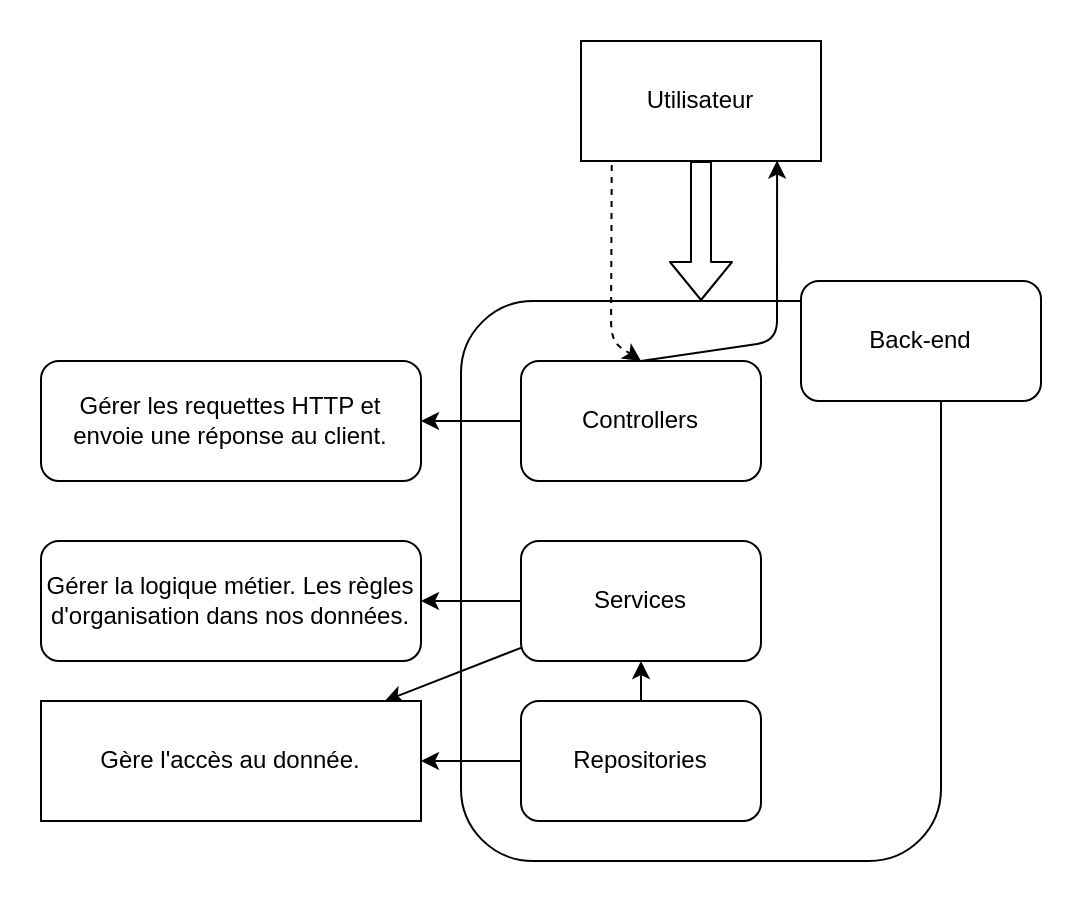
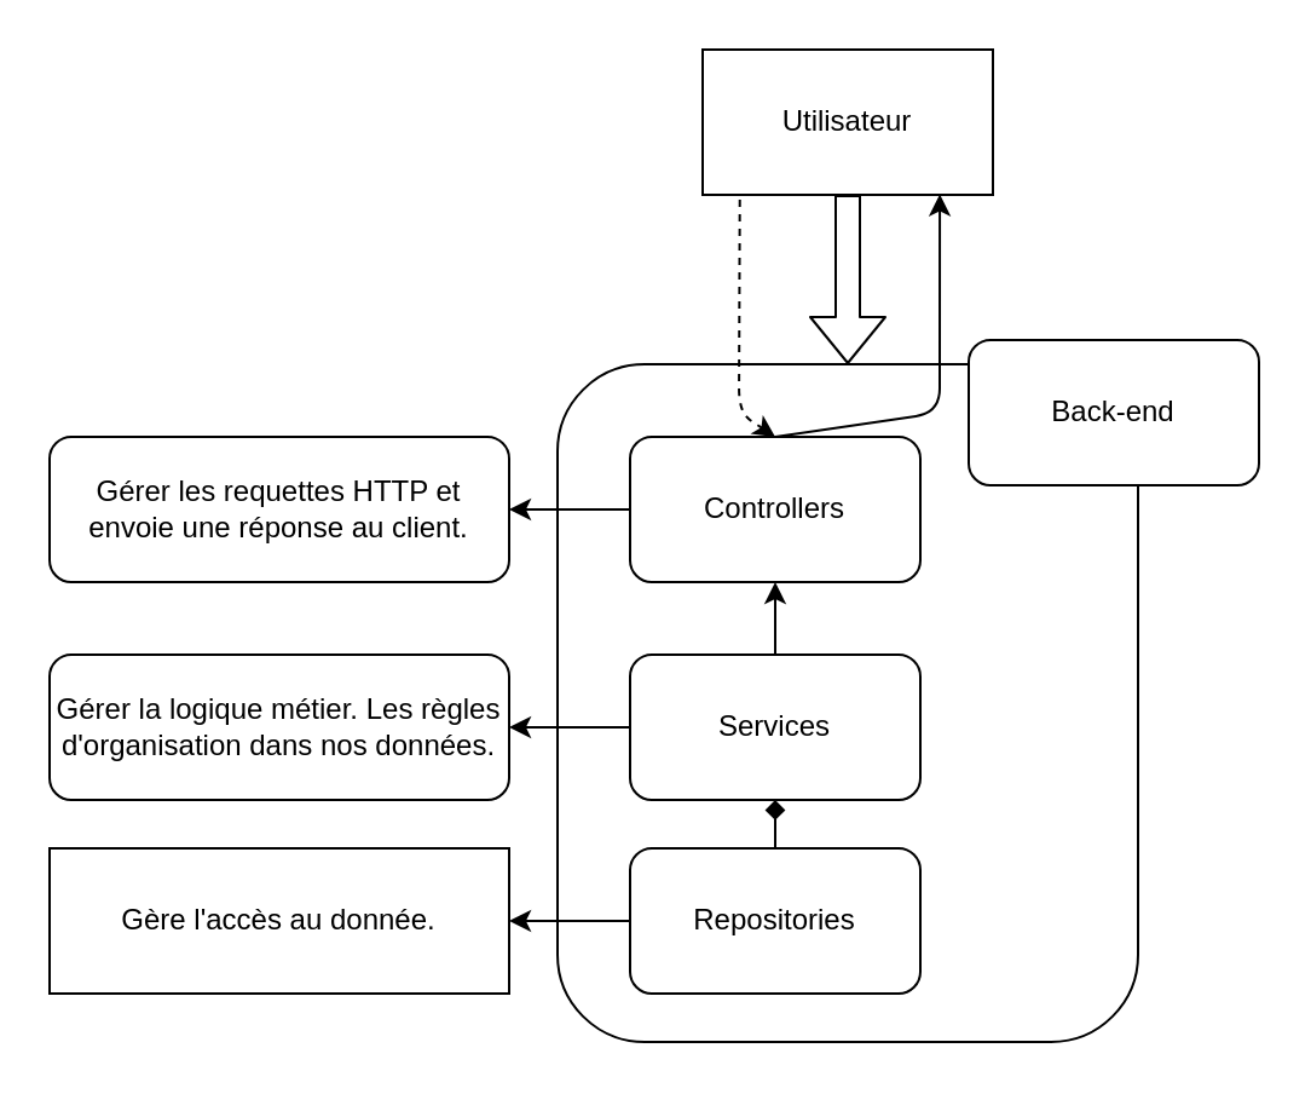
  <mxCell id="0" />
  <mxCell id="1" parent="0" />
  <mxCell id="2" value="Utilisateur" style="whiteSpace=wrap;html=1;rounded=0;" vertex="1" parent="1"><mxGeometry x="290" y="20" width="120" height="60" as="geometry" /></mxCell>
  <mxCell id="3" value="&lt;div style=&quot;&quot;&gt;&lt;br&gt;&lt;/div&gt;" style="rounded=1;whiteSpace=wrap;html=1;align=center;" vertex="1" parent="1"><mxGeometry x="230" y="150" width="240" height="280" as="geometry" /></mxCell>
  <mxCell id="4" value="Back-end" style="rounded=1;whiteSpace=wrap;html=1;" vertex="1" parent="1"><mxGeometry x="400" y="140" width="120" height="60" as="geometry" /></mxCell>
  <mxCell id="5" value="" style="shape=flexArrow;endArrow=classic;html=1;exitX=0.5;exitY=1;exitDx=0;exitDy=0;entryX=0.5;entryY=0;entryDx=0;entryDy=0;" edge="1" parent="1" source="2" target="3"><mxGeometry width="50" height="50" relative="1" as="geometry"><mxPoint x="320" y="230" as="sourcePoint" /><mxPoint x="370" y="180" as="targetPoint" /></mxGeometry></mxCell>
  <mxCell id="6" value="" style="edgeStyle=none;html=1;" edge="1" parent="1" source="7" target="11"><mxGeometry relative="1" as="geometry" /></mxCell>
  <mxCell id="7" value="Controllers" style="rounded=1;whiteSpace=wrap;html=1;" vertex="1" parent="1"><mxGeometry x="260" y="180" width="120" height="60" as="geometry" /></mxCell>
  <mxCell id="8" value="" style="edgeStyle=none;html=1;" edge="1" parent="1" source="10" target="12"><mxGeometry relative="1" as="geometry" /></mxCell>
- <mxCell id="9" value="" style="edgeStyle=none;html=1;" edge="1" parent="1" source="10" target="15"><mxGeometry relative="1" as="geometry" /></mxCell>
+ <mxCell id="9" value="" style="edgeStyle=none;html=1;" edge="1" parent="1" source="10" target="7"><mxGeometry relative="1" as="geometry" /></mxCell>
  <mxCell id="10" value="Services" style="rounded=1;whiteSpace=wrap;html=1;" vertex="1" parent="1"><mxGeometry x="260" y="270" width="120" height="60" as="geometry" /></mxCell>
  <mxCell id="11" value="Gérer les requettes HTTP et envoie une réponse au client." style="rounded=1;whiteSpace=wrap;html=1;" vertex="1" parent="1"><mxGeometry x="20" y="180" width="190" height="60" as="geometry" /></mxCell>
  <mxCell id="12" value="Gérer la logique métier. Les règles d'organisation dans nos données." style="rounded=1;whiteSpace=wrap;html=1;" vertex="1" parent="1"><mxGeometry x="20" y="270" width="190" height="60" as="geometry" /></mxCell>
  <mxCell id="13" value="" style="edgeStyle=none;html=1;" edge="1" parent="1" source="14" target="15"><mxGeometry relative="1" as="geometry" /></mxCell>
  <mxCell id="14" value="Repositories" style="rounded=1;whiteSpace=wrap;html=1;" vertex="1" parent="1"><mxGeometry x="260" y="350" width="120" height="60" as="geometry" /></mxCell>
  <mxCell id="15" value="Gère l'accès au donnée." style="whiteSpace=wrap;html=1;rounded=0;" vertex="1" parent="1"><mxGeometry x="20" y="350" width="190" height="60" as="geometry" /></mxCell>
- <mxCell id="16" value="" style="endArrow=classic;html=1;exitX=0.5;exitY=0;exitDx=0;exitDy=0;entryX=0.5;entryY=1;entryDx=0;entryDy=0;" edge="1" parent="1" source="14" target="10"><mxGeometry width="50" height="50" relative="1" as="geometry"><mxPoint x="320" y="290" as="sourcePoint" /><mxPoint x="370" y="240" as="targetPoint" /></mxGeometry></mxCell>
+ <mxCell id="16" value="" style="endArrow=diamond;html=1;exitX=0.5;exitY=0;exitDx=0;exitDy=0;entryX=0.5;entryY=1;entryDx=0;entryDy=0;" edge="1" parent="1" source="14" target="10"><mxGeometry width="50" height="50" relative="1" as="geometry"><mxPoint x="320" y="290" as="sourcePoint" /><mxPoint x="370" y="240" as="targetPoint" /></mxGeometry></mxCell>
  <mxCell id="17" value="" style="endArrow=classic;html=1;entryX=0.817;entryY=0.996;entryDx=0;entryDy=0;entryPerimeter=0;" edge="1" parent="1" target="2"><mxGeometry width="50" height="50" relative="1" as="geometry"><mxPoint x="320" y="180" as="sourcePoint" /><mxPoint x="390" y="90" as="targetPoint" /><Array as="points"><mxPoint x="388" y="170" /></Array></mxGeometry></mxCell>
  <mxCell id="18" value="" style="endArrow=classic;html=1;entryX=0.5;entryY=0;entryDx=0;entryDy=0;exitX=0.128;exitY=1.034;exitDx=0;exitDy=0;exitPerimeter=0;dashed=1;" edge="1" parent="1" source="2" target="7"><mxGeometry width="50" height="50" relative="1" as="geometry"><mxPoint x="280" y="120" as="sourcePoint" /><mxPoint x="320" y="110" as="targetPoint" /><Array as="points"><mxPoint x="305" y="170" /></Array></mxGeometry></mxCell>
